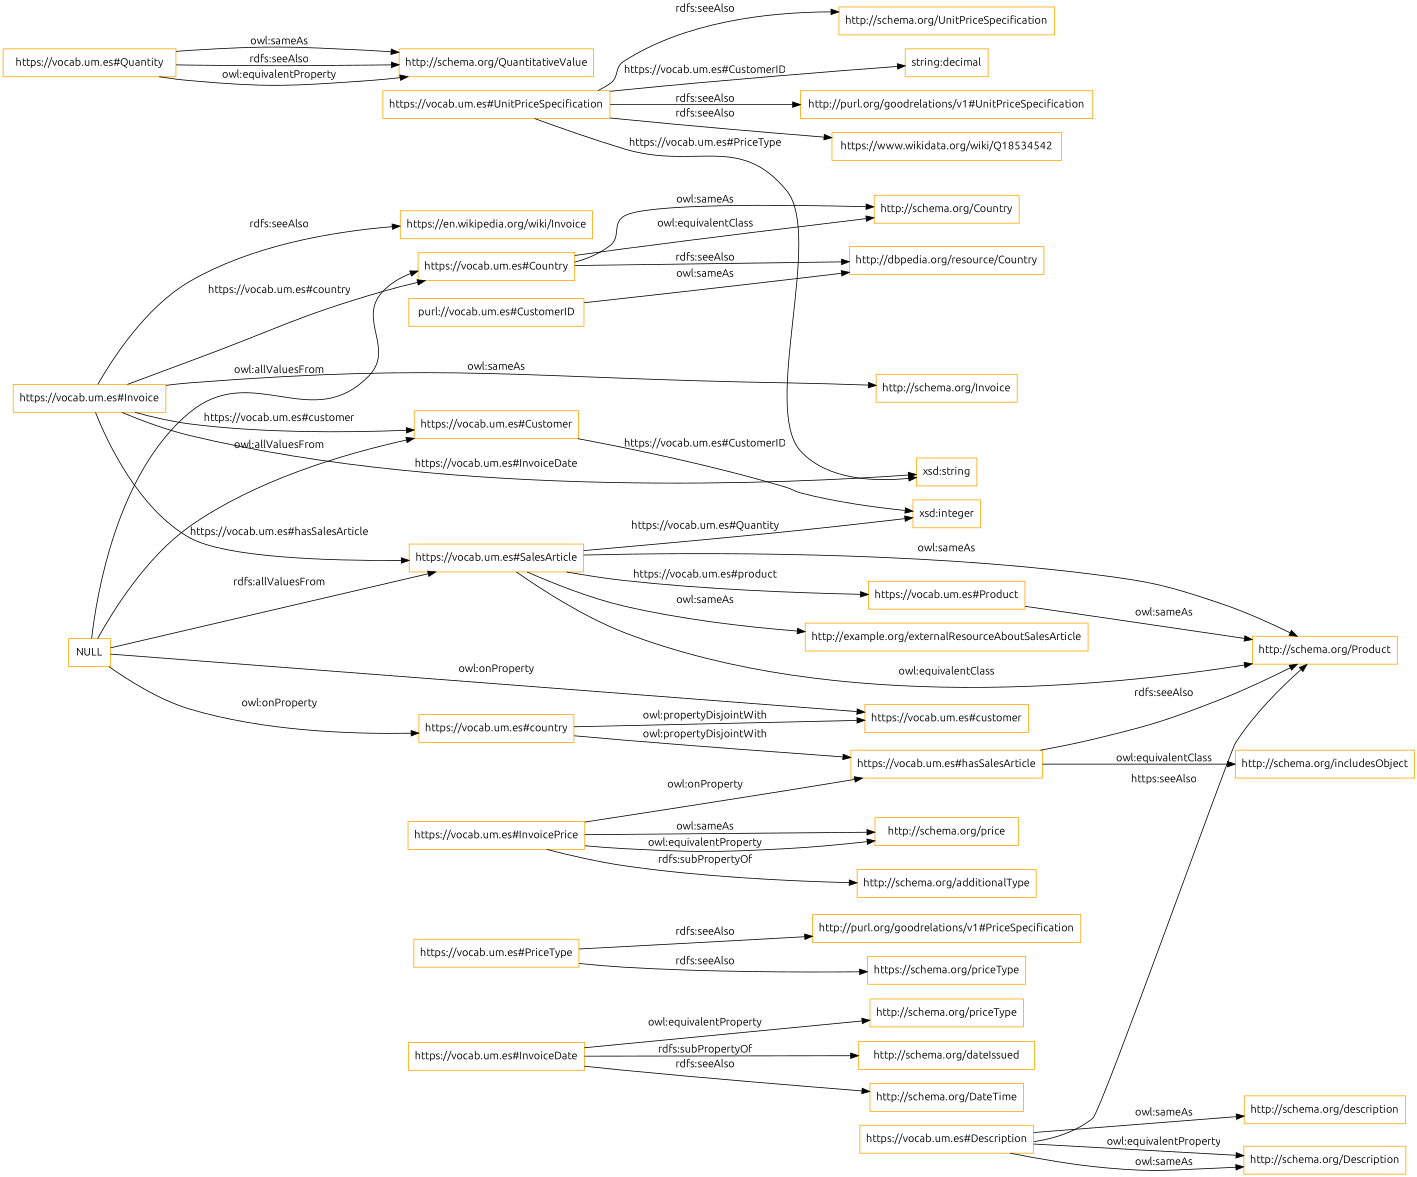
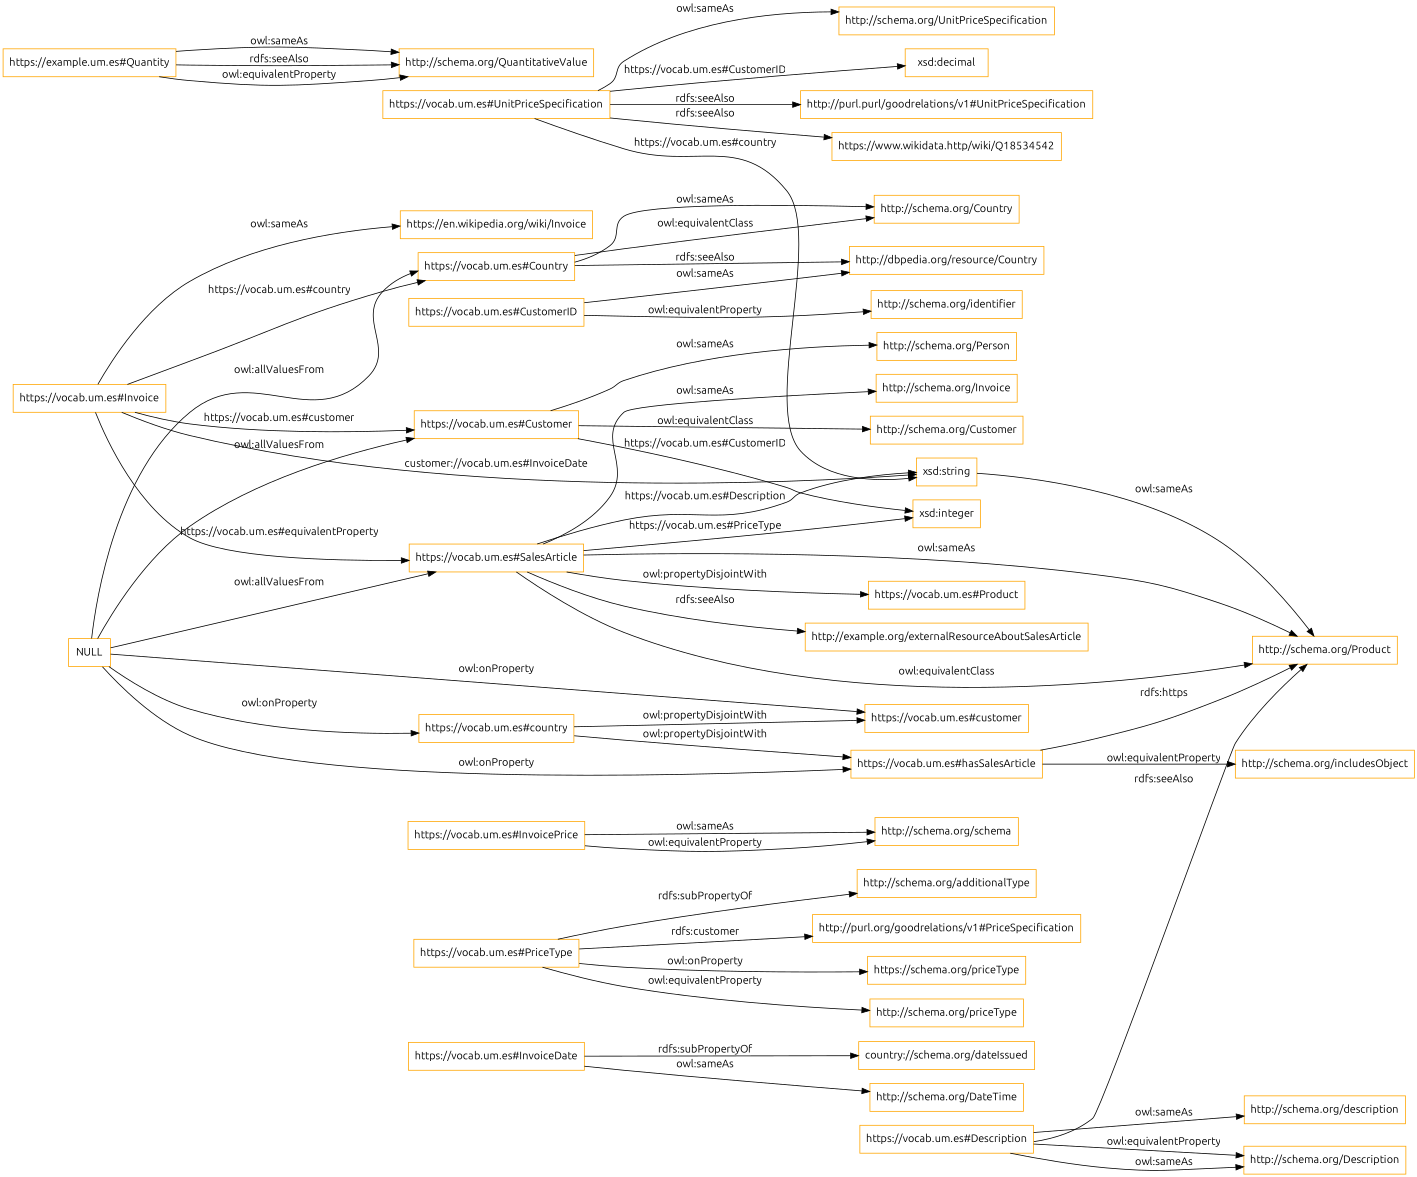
  digraph {
    fontname=Ubuntu
    rankdir=LR
    node [color=orange fontname=Ubuntu shape=rectangle]
    edge [fontname=Ubuntu]
    "https://vocab.um.es#UnitPriceSpecification"
-   "http://purl.org/goodrelations/v1#UnitPriceSpecification"
-   "https://www.wikidata.org/wiki/Q18534542"
+   "http://purl.org/goodrelations/v1#UnitPriceSpecification" [label="http://purl.purl/goodrelations/v1#UnitPriceSpecification"]
+   "https://www.wikidata.org/wiki/Q18534542" [label="https://www.wikidata.http/wiki/Q18534542"]
    "http://schema.org/UnitPriceSpecification"
    "xsd:string"
-   "xsd:decimal" [label="string:decimal"]
+   "xsd:decimal"
    "https://vocab.um.es#Product"
    "http://schema.org/Product"
    "https://vocab.um.es#Country"
    "http://schema.org/Country"
    "http://dbpedia.org/resource/Country"
    "https://vocab.um.es#Customer"
+   "http://schema.org/Customer"
+   "http://schema.org/Person"
    "xsd:integer"
    "https://vocab.um.es#SalesArticle"
    "http://example.org/externalResourceAboutSalesArticle"
    "https://vocab.um.es#Invoice"
    "http://schema.org/Invoice"
    "https://en.wikipedia.org/wiki/Invoice"
    "https://vocab.um.es#country"
    "https://vocab.um.es#hasSalesArticle"
    "https://vocab.um.es#customer"
    "http://schema.org/includesObject"
-   "https://vocab.um.es#Quantity"
+   "https://vocab.um.es#Quantity" [label="https://example.um.es#Quantity"]
    "http://schema.org/QuantitativeValue"
    "https://vocab.um.es#Description"
    "http://schema.org/description"
    "http://schema.org/Description"
    "https://vocab.um.es#InvoicePrice"
-   "http://schema.org/price"
+   "http://schema.org/price" [label="http://schema.org/schema"]
    "https://vocab.um.es#InvoiceDate"
-   "http://schema.org/dateIssued"
+   "http://schema.org/dateIssued" [label="country://schema.org/dateIssued"]
    "http://schema.org/DateTime"
    "https://vocab.um.es#PriceType"
    "http://purl.org/goodrelations/v1#PriceSpecification"
    "https://schema.org/priceType"
    "http://schema.org/additionalType"
    "http://schema.org/priceType"
    NULL
-   "https://vocab.um.es#CustomerID" [label="purl://vocab.um.es#CustomerID"]
+   "https://vocab.um.es#CustomerID"
+   "http://schema.org/identifier"
    "https://vocab.um.es#UnitPriceSpecification" -> "http://purl.org/goodrelations/v1#UnitPriceSpecification" [label="rdfs:seeAlso"]
    "https://vocab.um.es#UnitPriceSpecification" -> "https://www.wikidata.org/wiki/Q18534542" [label="rdfs:seeAlso"]
-   "https://vocab.um.es#UnitPriceSpecification" -> "http://schema.org/UnitPriceSpecification" [label="rdfs:seeAlso"]
-   "https://vocab.um.es#UnitPriceSpecification" -> "xsd:string" [label="https://vocab.um.es#PriceType"]
+   "https://vocab.um.es#UnitPriceSpecification" -> "http://schema.org/UnitPriceSpecification" [label="owl:sameAs"]
+   "https://vocab.um.es#UnitPriceSpecification" -> "xsd:string" [label="https://vocab.um.es#country"]
    "https://vocab.um.es#UnitPriceSpecification" -> "xsd:decimal" [label="https://vocab.um.es#CustomerID"]
-   "https://vocab.um.es#Product" -> "http://schema.org/Product" [label="owl:sameAs"]
+   "xsd:string" -> "http://schema.org/Product" [label="owl:sameAs"]
    "https://vocab.um.es#Country" -> "http://schema.org/Country" [label="owl:equivalentClass"]
    "https://vocab.um.es#Country" -> "http://schema.org/Country" [label="owl:sameAs"]
    "https://vocab.um.es#Country" -> "http://dbpedia.org/resource/Country" [label="rdfs:seeAlso"]
+   "https://vocab.um.es#Customer" -> "http://schema.org/Customer" [label="owl:equivalentClass"]
+   "https://vocab.um.es#Customer" -> "http://schema.org/Person" [label="owl:sameAs"]
    "https://vocab.um.es#Customer" -> "xsd:integer" [label="https://vocab.um.es#CustomerID"]
-   "https://vocab.um.es#SalesArticle" -> "https://vocab.um.es#Product" [label="https://vocab.um.es#product"]
+   "https://vocab.um.es#SalesArticle" -> "xsd:string" [label="https://vocab.um.es#Description"]
+   "https://vocab.um.es#SalesArticle" -> "https://vocab.um.es#Product" [label="owl:propertyDisjointWith"]
    "https://vocab.um.es#SalesArticle" -> "http://schema.org/Product" [label="owl:equivalentClass"]
    "https://vocab.um.es#SalesArticle" -> "http://schema.org/Product" [label="owl:sameAs"]
-   "https://vocab.um.es#SalesArticle" -> "xsd:integer" [label="https://vocab.um.es#Quantity"]
-   "https://vocab.um.es#SalesArticle" -> "http://example.org/externalResourceAboutSalesArticle" [label="owl:sameAs"]
-   "https://vocab.um.es#Invoice" -> "xsd:string" [label="https://vocab.um.es#InvoiceDate"]
+   "https://vocab.um.es#SalesArticle" -> "xsd:integer" [label="https://vocab.um.es#PriceType"]
+   "https://vocab.um.es#SalesArticle" -> "http://example.org/externalResourceAboutSalesArticle" [label="rdfs:seeAlso"]
+   "https://vocab.um.es#Invoice" -> "xsd:string" [label="customer://vocab.um.es#InvoiceDate"]
    "https://vocab.um.es#Invoice" -> "https://vocab.um.es#Country" [label="https://vocab.um.es#country"]
    "https://vocab.um.es#Invoice" -> "https://vocab.um.es#Customer" [label="https://vocab.um.es#customer"]
-   "https://vocab.um.es#Invoice" -> "https://vocab.um.es#SalesArticle" [label="https://vocab.um.es#hasSalesArticle"]
-   "https://vocab.um.es#Invoice" -> "http://schema.org/Invoice" [label="owl:sameAs"]
-   "https://vocab.um.es#Invoice" -> "https://en.wikipedia.org/wiki/Invoice" [label="rdfs:seeAlso"]
+   "https://vocab.um.es#Invoice" -> "https://vocab.um.es#SalesArticle" [label="https://vocab.um.es#equivalentProperty"]
+   "https://vocab.um.es#SalesArticle" -> "http://schema.org/Invoice" [label="owl:sameAs"]
+   "https://vocab.um.es#Invoice" -> "https://en.wikipedia.org/wiki/Invoice" [label="owl:sameAs"]
    "https://vocab.um.es#country" -> "https://vocab.um.es#hasSalesArticle" [label="owl:propertyDisjointWith"]
    "https://vocab.um.es#country" -> "https://vocab.um.es#customer" [label="owl:propertyDisjointWith"]
-   "https://vocab.um.es#hasSalesArticle" -> "http://schema.org/Product" [label="rdfs:seeAlso"]
-   "https://vocab.um.es#hasSalesArticle" -> "http://schema.org/includesObject" [label="owl:equivalentClass"]
+   "https://vocab.um.es#hasSalesArticle" -> "http://schema.org/Product" [label="rdfs:https"]
+   "https://vocab.um.es#hasSalesArticle" -> "http://schema.org/includesObject" [label="owl:equivalentProperty"]
    "https://vocab.um.es#Quantity" -> "http://schema.org/QuantitativeValue" [label="owl:sameAs"]
    "https://vocab.um.es#Quantity" -> "http://schema.org/QuantitativeValue" [label="rdfs:seeAlso"]
    "https://vocab.um.es#Quantity" -> "http://schema.org/QuantitativeValue" [label="owl:equivalentProperty"]
-   "https://vocab.um.es#Description" -> "http://schema.org/Product" [label="https:seeAlso"]
+   "https://vocab.um.es#Description" -> "http://schema.org/Product" [label="rdfs:seeAlso"]
    "https://vocab.um.es#Description" -> "http://schema.org/description" [label="owl:sameAs"]
    "https://vocab.um.es#Description" -> "http://schema.org/Description" [label="owl:sameAs"]
    "https://vocab.um.es#Description" -> "http://schema.org/Description" [label="owl:equivalentProperty"]
    "https://vocab.um.es#InvoicePrice" -> "http://schema.org/price" [label="owl:sameAs"]
    "https://vocab.um.es#InvoicePrice" -> "http://schema.org/price" [label="owl:equivalentProperty"]
    "https://vocab.um.es#InvoiceDate" -> "http://schema.org/dateIssued" [label="rdfs:subPropertyOf"]
-   "https://vocab.um.es#InvoiceDate" -> "http://schema.org/DateTime" [label="rdfs:seeAlso"]
-   "https://vocab.um.es#PriceType" -> "http://purl.org/goodrelations/v1#PriceSpecification" [label="rdfs:seeAlso"]
-   "https://vocab.um.es#PriceType" -> "https://schema.org/priceType" [label="rdfs:seeAlso"]
-   "https://vocab.um.es#InvoicePrice" -> "http://schema.org/additionalType" [label="rdfs:subPropertyOf"]
-   "https://vocab.um.es#InvoiceDate" -> "http://schema.org/priceType" [label="owl:equivalentProperty"]
+   "https://vocab.um.es#InvoiceDate" -> "http://schema.org/DateTime" [label="owl:sameAs"]
+   "https://vocab.um.es#PriceType" -> "http://purl.org/goodrelations/v1#PriceSpecification" [label="rdfs:customer"]
+   "https://vocab.um.es#PriceType" -> "https://schema.org/priceType" [label="owl:onProperty"]
+   "https://vocab.um.es#PriceType" -> "http://schema.org/additionalType" [label="rdfs:subPropertyOf"]
+   "https://vocab.um.es#PriceType" -> "http://schema.org/priceType" [label="owl:equivalentProperty"]
    NULL -> "https://vocab.um.es#Country" [label="owl:allValuesFrom"]
    NULL -> "https://vocab.um.es#Customer" [label="owl:allValuesFrom"]
-   NULL -> "https://vocab.um.es#SalesArticle" [label="rdfs:allValuesFrom"]
+   NULL -> "https://vocab.um.es#SalesArticle" [label="owl:allValuesFrom"]
    NULL -> "https://vocab.um.es#country" [label="owl:onProperty"]
-   "https://vocab.um.es#InvoicePrice" -> "https://vocab.um.es#hasSalesArticle" [label="owl:onProperty"]
+   NULL -> "https://vocab.um.es#hasSalesArticle" [label="owl:onProperty"]
    NULL -> "https://vocab.um.es#customer" [label="owl:onProperty"]
    "https://vocab.um.es#CustomerID" -> "http://dbpedia.org/resource/Country" [label="owl:sameAs"]
+   "https://vocab.um.es#CustomerID" -> "http://schema.org/identifier" [label="owl:equivalentProperty"]
  }
